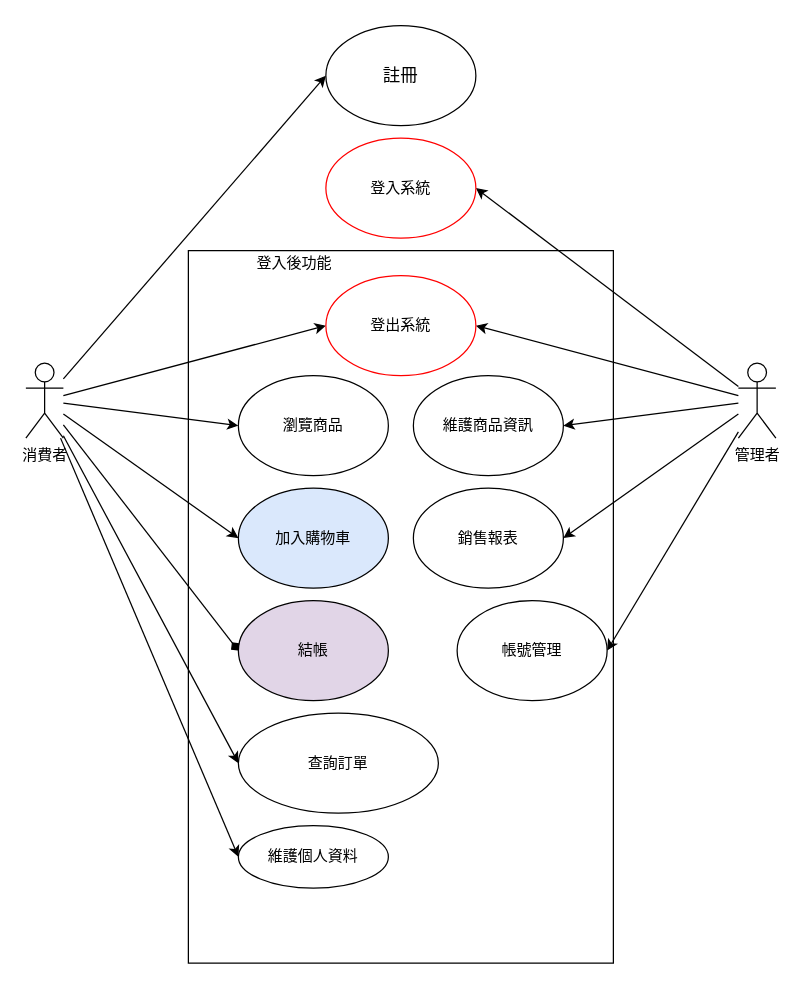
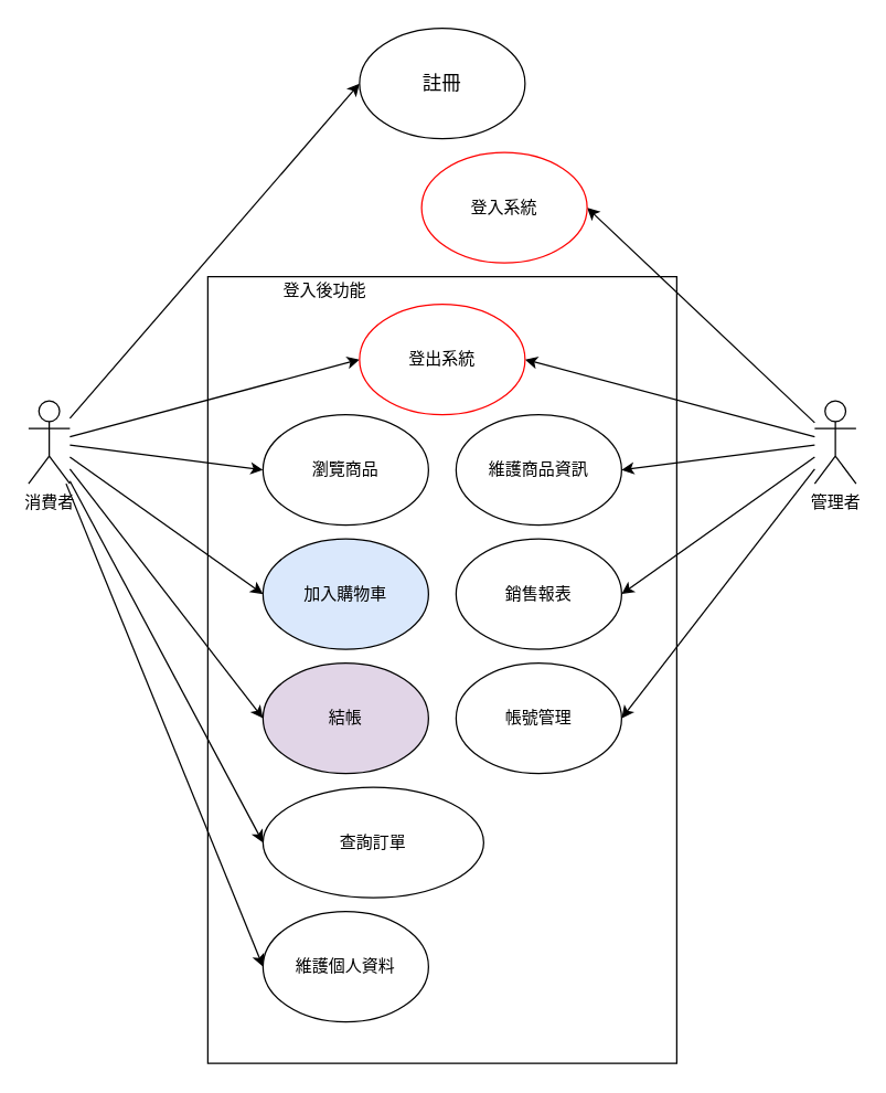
  <mxCell id="0" />
  <mxCell id="1" parent="0" />
  <mxCell id="2" value="" style="rounded=0;whiteSpace=wrap;html=1;fillColor=none;align=left;" parent="1" vertex="1"><mxGeometry x="150" y="200" width="340" height="570" as="geometry" /></mxCell>
  <mxCell id="3" style="edgeStyle=none;rounded=0;orthogonalLoop=1;jettySize=auto;html=1;entryX=1;entryY=0.5;entryDx=0;entryDy=0;fontFamily=Helvetica;fontSize=14;fontColor=#990000;" edge="1" parent="1" source="5" target="18"><mxGeometry relative="1" as="geometry" /></mxCell>
  <mxCell id="4" style="edgeStyle=none;rounded=0;orthogonalLoop=1;jettySize=auto;html=1;entryX=1;entryY=0.5;entryDx=0;entryDy=0;fontFamily=Helvetica;fontSize=14;fontColor=#990000;" edge="1" parent="1" source="5" target="28"><mxGeometry relative="1" as="geometry" /></mxCell>
  <mxCell id="5" value="管理者" style="shape=umlActor;verticalLabelPosition=bottom;verticalAlign=top;html=1;outlineConnect=0;fillColor=none;" parent="1" vertex="1"><mxGeometry x="590" y="290" width="30" height="60" as="geometry" /></mxCell>
  <mxCell id="6" style="rounded=0;orthogonalLoop=1;jettySize=auto;html=1;entryX=0;entryY=0.5;entryDx=0;entryDy=0;fontFamily=Helvetica;fontSize=14;fontColor=#990000;" edge="1" parent="1" source="8" target="27"><mxGeometry relative="1" as="geometry" /></mxCell>
  <mxCell id="7" style="edgeStyle=none;rounded=0;orthogonalLoop=1;jettySize=auto;html=1;entryX=0;entryY=0.5;entryDx=0;entryDy=0;fontFamily=Helvetica;fontSize=14;fontColor=#990000;" edge="1" parent="1" source="8" target="18"><mxGeometry relative="1" as="geometry" /></mxCell>
  <mxCell id="8" value="消費者" style="shape=umlActor;verticalLabelPosition=bottom;verticalAlign=top;html=1;outlineConnect=0;fillColor=none;" parent="1" vertex="1"><mxGeometry x="20" y="290" width="30" height="60" as="geometry" /></mxCell>
  <mxCell id="9" value="結帳" style="ellipse;whiteSpace=wrap;html=1;fillColor=#e1d5e7;" parent="1" vertex="1"><mxGeometry x="190" y="480" width="120" height="80" as="geometry" /></mxCell>
  <mxCell id="10" value="加入購物車" style="ellipse;whiteSpace=wrap;html=1;fillColor=#dae8fc;" parent="1" vertex="1"><mxGeometry x="190" y="390" width="120" height="80" as="geometry" /></mxCell>
  <mxCell id="11" value="瀏覽商品" style="ellipse;whiteSpace=wrap;html=1;" parent="1" vertex="1"><mxGeometry x="190" y="300" width="120" height="80" as="geometry" /></mxCell>
  <mxCell id="12" value="維護商品資訊" style="ellipse;whiteSpace=wrap;html=1;" parent="1" vertex="1"><mxGeometry x="330" y="300" width="120" height="80" as="geometry" /></mxCell>
  <mxCell id="13" value="銷售報表" style="ellipse;whiteSpace=wrap;html=1;" parent="1" vertex="1"><mxGeometry x="330" y="390" width="120" height="80" as="geometry" /></mxCell>
- <mxCell id="14" value="帳號管理" style="ellipse;whiteSpace=wrap;html=1;" parent="1" vertex="1"><mxGeometry x="365" y="480" width="120" height="80" as="geometry" /></mxCell>
- <mxCell id="15" value="維護個人資料" style="ellipse;whiteSpace=wrap;html=1;" parent="1" vertex="1"><mxGeometry x="190" y="660" width="120" height="50" as="geometry" /></mxCell>
+ <mxCell id="14" value="帳號管理" style="ellipse;whiteSpace=wrap;html=1;" parent="1" vertex="1"><mxGeometry x="330" y="480" width="120" height="80" as="geometry" /></mxCell>
+ <mxCell id="15" value="維護個人資料" style="ellipse;whiteSpace=wrap;html=1;" parent="1" vertex="1"><mxGeometry x="190" y="660" width="120" height="80" as="geometry" /></mxCell>
  <mxCell id="16" value="查詢訂單" style="ellipse;whiteSpace=wrap;html=1;" parent="1" vertex="1"><mxGeometry x="190" y="570" width="160" height="80" as="geometry" /></mxCell>
  <mxCell id="17" value="登入後功能" style="text;html=1;strokeColor=none;fillColor=none;align=center;verticalAlign=middle;whiteSpace=wrap;rounded=0;" parent="1" vertex="1"><mxGeometry x="190" y="200" width="90" height="20" as="geometry" /></mxCell>
  <mxCell id="18" value="登出系統" style="ellipse;whiteSpace=wrap;html=1;fillColor=none;strokeColor=#FF0000;" parent="1" vertex="1"><mxGeometry x="260" y="220" width="120" height="80" as="geometry" /></mxCell>
  <mxCell id="19" value="" style="endArrow=classic;html=1;entryX=0;entryY=0.5;entryDx=0;entryDy=0;" parent="1" source="8" target="11" edge="1"><mxGeometry width="50" height="50" relative="1" as="geometry"><mxPoint x="330" y="400" as="sourcePoint" /><mxPoint x="380" y="350" as="targetPoint" /></mxGeometry></mxCell>
  <mxCell id="20" value="" style="endArrow=classic;html=1;entryX=0;entryY=0.5;entryDx=0;entryDy=0;" parent="1" source="8" target="10" edge="1"><mxGeometry width="50" height="50" relative="1" as="geometry"><mxPoint x="60" y="318.621" as="sourcePoint" /><mxPoint x="190" y="220" as="targetPoint" /></mxGeometry></mxCell>
- <mxCell id="21" value="" style="endArrow=diamond;html=1;entryX=0;entryY=0.5;entryDx=0;entryDy=0;" parent="1" source="8" target="9" edge="1"><mxGeometry width="50" height="50" relative="1" as="geometry"><mxPoint x="330" y="400" as="sourcePoint" /><mxPoint x="380" y="350" as="targetPoint" /></mxGeometry></mxCell>
+ <mxCell id="21" value="" style="endArrow=classic;html=1;entryX=0;entryY=0.5;entryDx=0;entryDy=0;" parent="1" source="8" target="9" edge="1"><mxGeometry width="50" height="50" relative="1" as="geometry"><mxPoint x="330" y="400" as="sourcePoint" /><mxPoint x="380" y="350" as="targetPoint" /></mxGeometry></mxCell>
  <mxCell id="22" value="" style="endArrow=classic;html=1;entryX=0;entryY=0.5;entryDx=0;entryDy=0;" parent="1" source="8" target="16" edge="1"><mxGeometry width="50" height="50" relative="1" as="geometry"><mxPoint x="330" y="400" as="sourcePoint" /><mxPoint x="380" y="350" as="targetPoint" /></mxGeometry></mxCell>
  <mxCell id="23" value="" style="endArrow=classic;html=1;entryX=0;entryY=0.5;entryDx=0;entryDy=0;" parent="1" source="8" target="15" edge="1"><mxGeometry width="50" height="50" relative="1" as="geometry"><mxPoint x="330" y="400" as="sourcePoint" /><mxPoint x="380" y="350" as="targetPoint" /></mxGeometry></mxCell>
  <mxCell id="24" value="" style="endArrow=classic;html=1;entryX=1;entryY=0.5;entryDx=0;entryDy=0;" parent="1" source="5" target="14" edge="1"><mxGeometry width="50" height="50" relative="1" as="geometry"><mxPoint x="330" y="400" as="sourcePoint" /><mxPoint x="380" y="350" as="targetPoint" /></mxGeometry></mxCell>
  <mxCell id="25" value="" style="endArrow=classic;html=1;entryX=1;entryY=0.5;entryDx=0;entryDy=0;" parent="1" source="5" target="13" edge="1"><mxGeometry width="50" height="50" relative="1" as="geometry"><mxPoint x="330" y="400" as="sourcePoint" /><mxPoint x="380" y="350" as="targetPoint" /></mxGeometry></mxCell>
  <mxCell id="26" value="" style="endArrow=classic;html=1;entryX=1;entryY=0.5;entryDx=0;entryDy=0;" parent="1" source="5" target="12" edge="1"><mxGeometry width="50" height="50" relative="1" as="geometry"><mxPoint x="330" y="400" as="sourcePoint" /><mxPoint x="380" y="350" as="targetPoint" /></mxGeometry></mxCell>
  <mxCell id="27" value="&lt;font color=&quot;#000000&quot;&gt;註冊&lt;/font&gt;" style="ellipse;whiteSpace=wrap;html=1;labelBackgroundColor=#ffffff;fillColor=#ffffff;gradientColor=none;fontFamily=Helvetica;fontSize=14;fontColor=#990000;" vertex="1" parent="1"><mxGeometry x="260" y="20" width="120" height="80" as="geometry" /></mxCell>
- <mxCell id="28" value="登入系統" style="ellipse;whiteSpace=wrap;html=1;fillColor=none;strokeColor=#FF0000;" vertex="1" parent="1"><mxGeometry x="260" y="110" width="120" height="80" as="geometry" /></mxCell>
+ <mxCell id="28" value="登入系統" style="ellipse;whiteSpace=wrap;html=1;fillColor=none;strokeColor=#FF0000;" vertex="1" parent="1"><mxGeometry x="305" y="110" width="120" height="80" as="geometry" /></mxCell>
